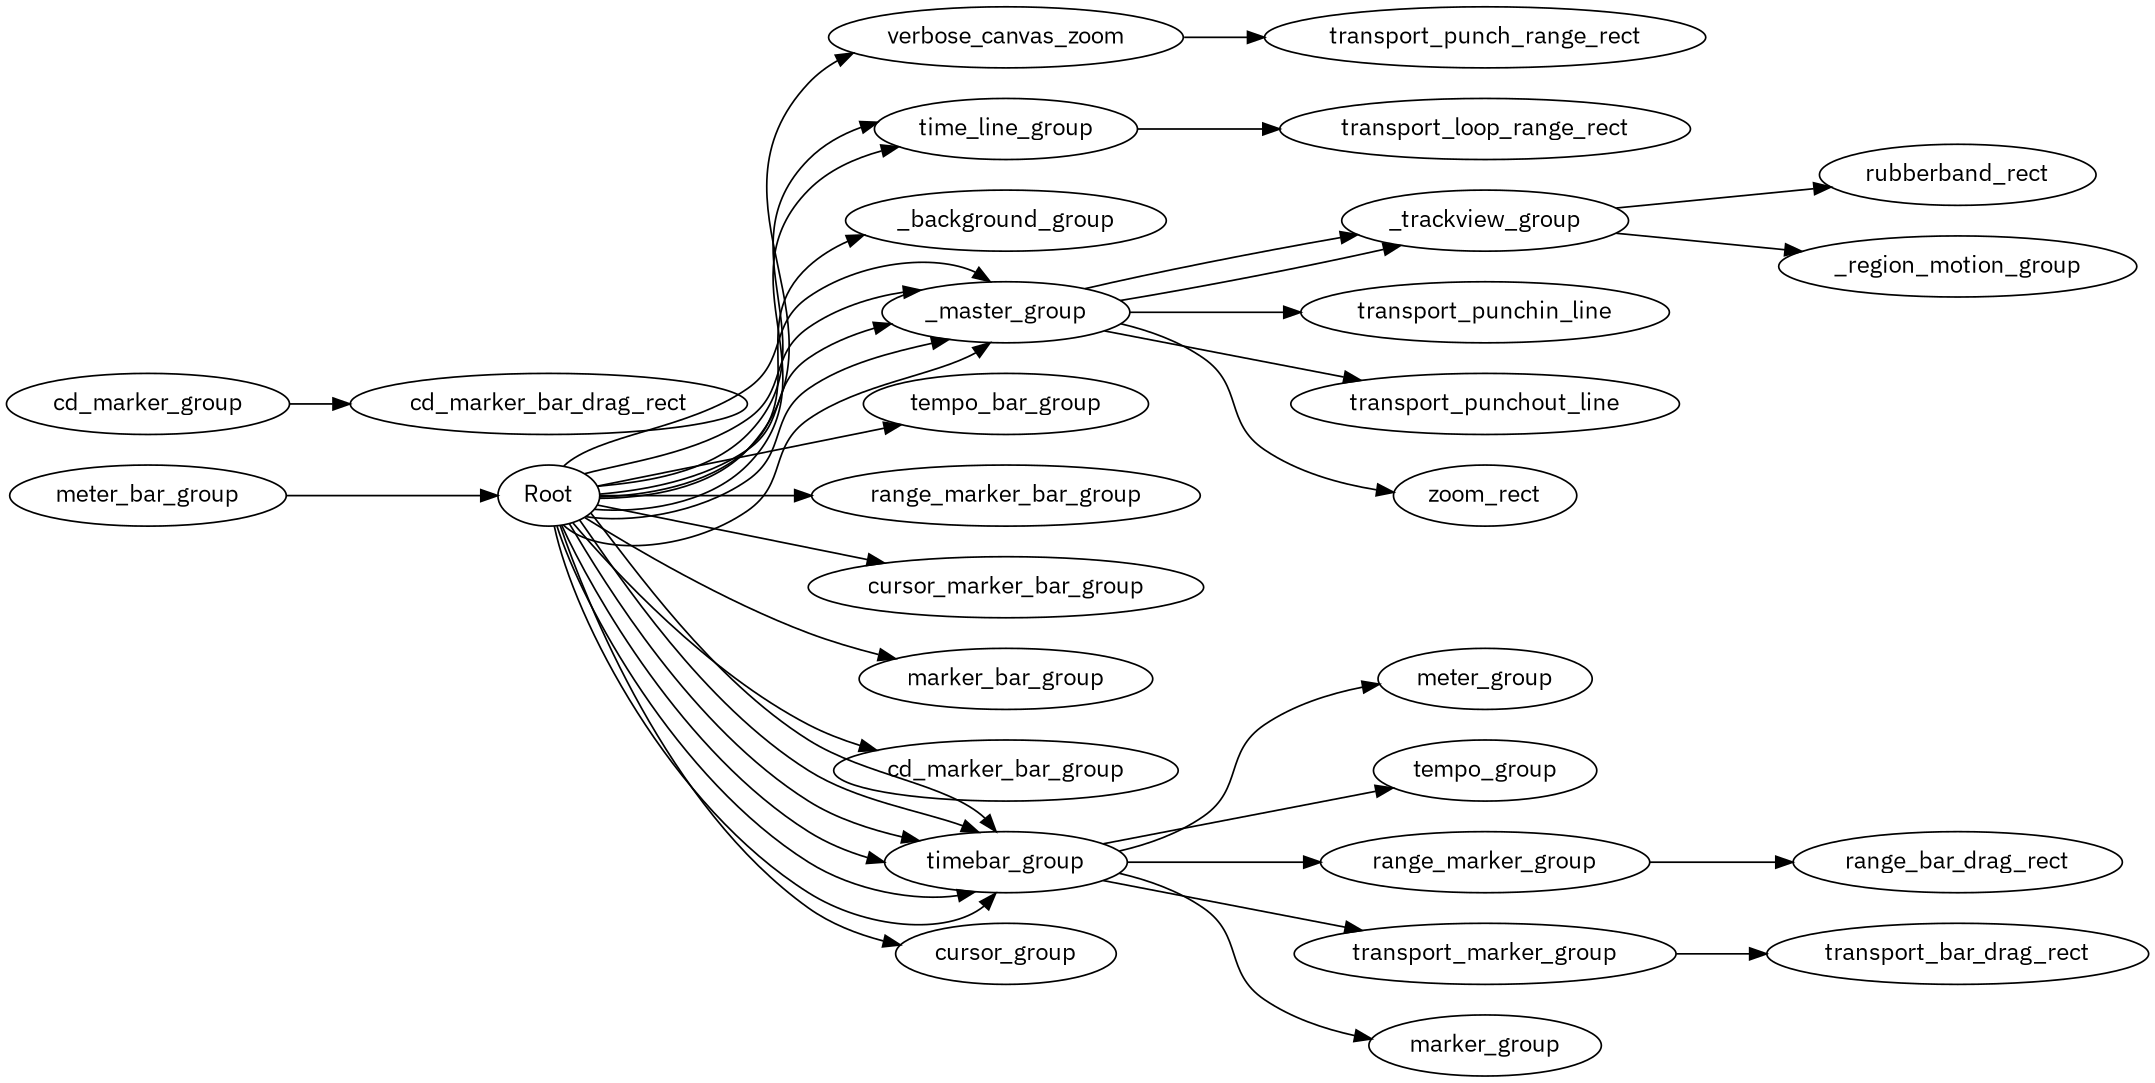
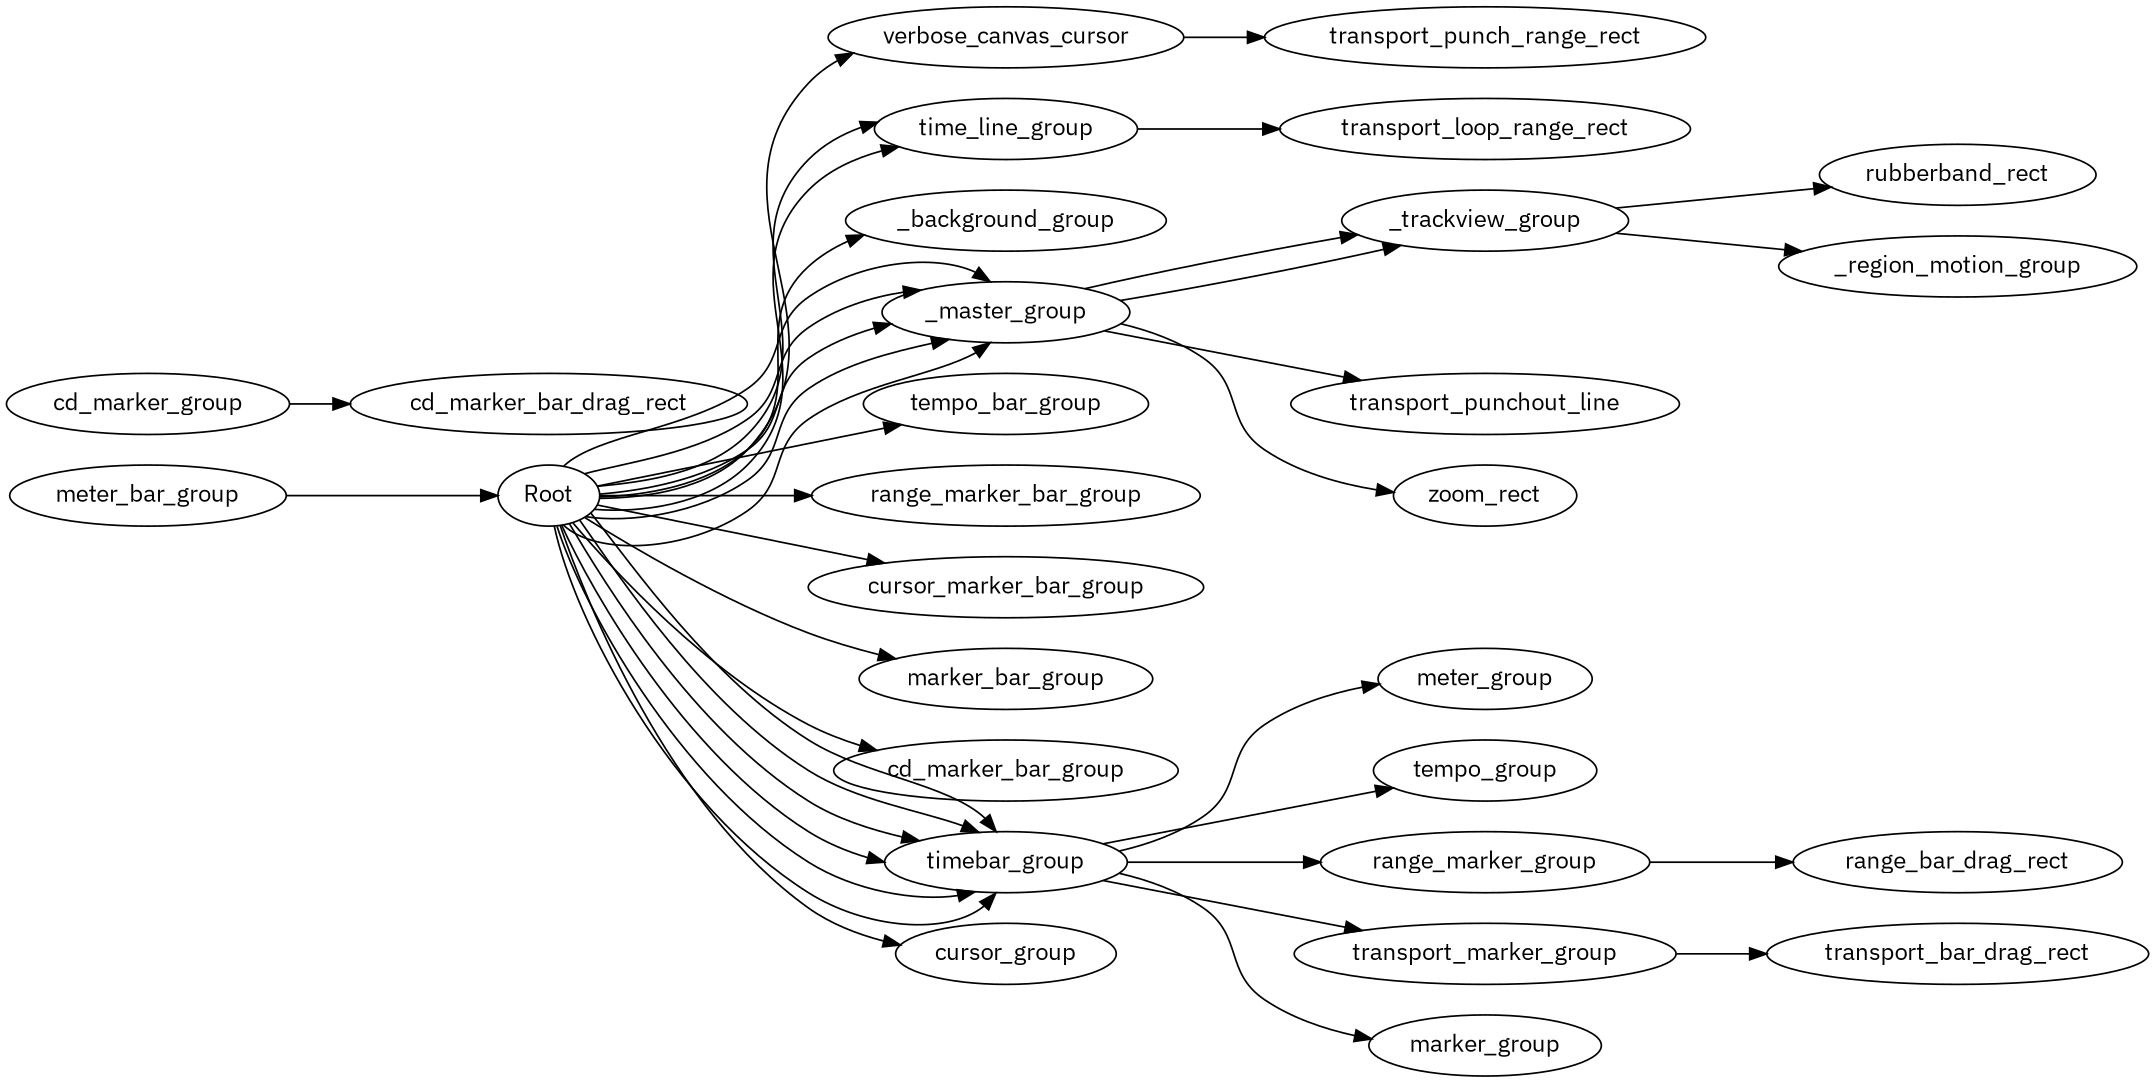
  digraph {
    fontname="IBM Plex Sans"
    rankdir=LR
    node [fontname="IBM Plex Sans"]
    edge [fontname="IBM Plex Sans"]
    Root
-   verbose_canvas_cursor [label=verbose_canvas_zoom]
+   verbose_canvas_cursor
    time_line_group
    _background_group
    _master_group
    tempo_bar_group
    range_marker_bar_group
    n8 [label=cursor_marker_bar_group]
    marker_bar_group
    cd_marker_bar_group
    timebar_group
    cursor_group
    transport_punch_range_rect
    transport_loop_range_rect
    _trackview_group
-   transport_punchin_line
    transport_punchout_line
    zoom_rect
    meter_bar_group
    meter_group
    tempo_group
    range_marker_group
    transport_marker_group
    marker_group
    rubberband_rect
    _region_motion_group
    range_bar_drag_rect
    transport_bar_drag_rect
    cd_marker_group
    cd_marker_bar_drag_rect
    Root -> verbose_canvas_cursor
    Root -> time_line_group
    Root -> time_line_group
    Root -> _background_group
    Root -> _master_group
    Root -> _master_group
    Root -> _master_group
    Root -> _master_group
    Root -> _master_group
    Root -> tempo_bar_group
    Root -> range_marker_bar_group
    Root -> n8
    Root -> marker_bar_group
    Root -> cd_marker_bar_group
    Root -> timebar_group
    Root -> timebar_group
    Root -> timebar_group
    Root -> timebar_group
    Root -> timebar_group
    Root -> timebar_group
    Root -> cursor_group
    verbose_canvas_cursor -> transport_punch_range_rect
    time_line_group -> transport_loop_range_rect
    _master_group -> _trackview_group
    _master_group -> _trackview_group
-   _master_group -> transport_punchin_line
    _master_group -> transport_punchout_line
    _master_group -> zoom_rect
    timebar_group -> meter_group
    timebar_group -> tempo_group
    timebar_group -> range_marker_group
    timebar_group -> transport_marker_group
    timebar_group -> marker_group
    _trackview_group -> rubberband_rect
    _trackview_group -> _region_motion_group
    meter_bar_group -> Root
    range_marker_group -> range_bar_drag_rect
    transport_marker_group -> transport_bar_drag_rect
    cd_marker_group -> cd_marker_bar_drag_rect
  }
